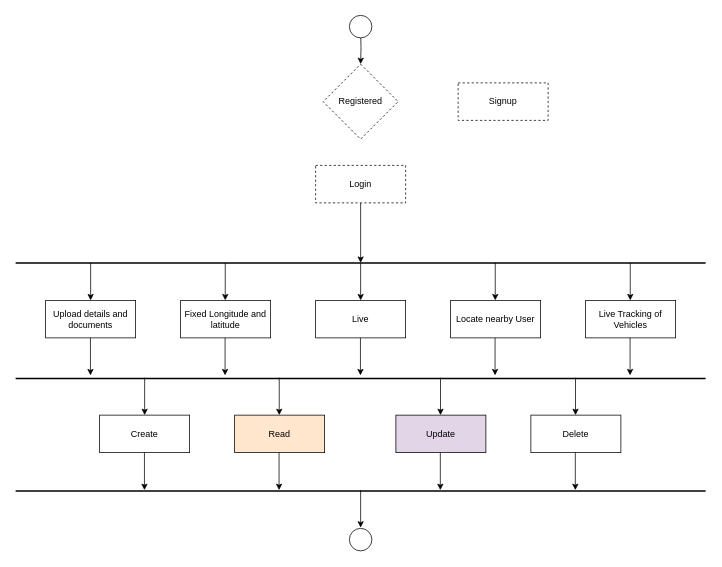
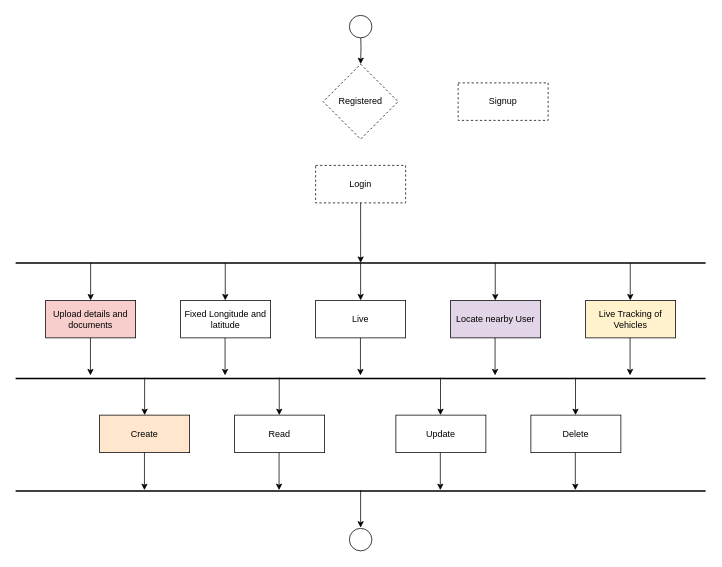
  <mxCell id="0" />
  <mxCell id="1" parent="0" />
  <mxCell id="2" value="" style="edgeStyle=orthogonalEdgeStyle;rounded=0;orthogonalLoop=1;jettySize=auto;html=1;" parent="1" target="3" edge="1"><mxGeometry relative="1" as="geometry"><mxPoint x="480" y="40" as="sourcePoint" /></mxGeometry></mxCell>
  <mxCell id="3" value="Registered" style="rhombus;whiteSpace=wrap;html=1;dashed=1;" parent="1" vertex="1"><mxGeometry x="430" y="85" width="100" height="100" as="geometry" /></mxCell>
  <mxCell id="4" value="Signup" style="rounded=0;whiteSpace=wrap;html=1;dashed=1;" parent="1" vertex="1"><mxGeometry x="610" y="110" width="120" height="50" as="geometry" /></mxCell>
  <mxCell id="5" value="" style="edgeStyle=orthogonalEdgeStyle;rounded=0;orthogonalLoop=1;jettySize=auto;html=1;" parent="1" source="6" edge="1"><mxGeometry relative="1" as="geometry"><mxPoint x="480" y="350" as="targetPoint" /></mxGeometry></mxCell>
  <mxCell id="6" value="Login" style="rounded=0;whiteSpace=wrap;html=1;dashed=1;" parent="1" vertex="1"><mxGeometry x="420" y="220" width="120" height="50" as="geometry" /></mxCell>
  <mxCell id="7" value="Fixed Longitude and latitude" style="rounded=0;whiteSpace=wrap;html=1;" parent="1" vertex="1"><mxGeometry x="240" y="400" width="120" height="50" as="geometry" /></mxCell>
  <mxCell id="8" value="Live" style="rounded=0;whiteSpace=wrap;html=1;" parent="1" vertex="1"><mxGeometry x="420" y="400" width="120" height="50" as="geometry" /></mxCell>
- <mxCell id="9" value="Upload details and documents" style="rounded=0;whiteSpace=wrap;html=1;" parent="1" vertex="1"><mxGeometry x="60" y="400" width="120" height="50" as="geometry" /></mxCell>
- <mxCell id="10" value="Live Tracking of Vehicles" style="rounded=0;whiteSpace=wrap;html=1;" parent="1" vertex="1"><mxGeometry x="780" y="400" width="120" height="50" as="geometry" /></mxCell>
- <mxCell id="11" value="Locate nearby User" style="rounded=0;whiteSpace=wrap;html=1;" parent="1" vertex="1"><mxGeometry x="600" y="400" width="120" height="50" as="geometry" /></mxCell>
+ <mxCell id="9" value="Upload details and documents" style="rounded=0;whiteSpace=wrap;html=1;fillColor=#f8cecc;" parent="1" vertex="1"><mxGeometry x="60" y="400" width="120" height="50" as="geometry" /></mxCell>
+ <mxCell id="10" value="Live Tracking of Vehicles" style="rounded=0;whiteSpace=wrap;html=1;fillColor=#fff2cc;" parent="1" vertex="1"><mxGeometry x="780" y="400" width="120" height="50" as="geometry" /></mxCell>
+ <mxCell id="11" value="Locate nearby User" style="rounded=0;whiteSpace=wrap;html=1;fillColor=#e1d5e7;" parent="1" vertex="1"><mxGeometry x="600" y="400" width="120" height="50" as="geometry" /></mxCell>
  <mxCell id="12" value="" style="ellipse;whiteSpace=wrap;html=1;aspect=fixed;" vertex="1" parent="1"><mxGeometry x="465" y="20" width="30" height="30" as="geometry" /></mxCell>
  <mxCell id="13" value="" style="endArrow=none;html=1;rounded=0;fontStyle=1;startSize=15;strokeColor=default;strokeWidth=2;" edge="1" parent="1"><mxGeometry width="50" height="50" relative="1" as="geometry"><mxPoint x="20" y="350" as="sourcePoint" /><mxPoint x="940" y="350" as="targetPoint" /></mxGeometry></mxCell>
  <mxCell id="14" value="" style="endArrow=none;html=1;rounded=0;fontStyle=1;startSize=15;strokeColor=default;strokeWidth=2;" edge="1" parent="1"><mxGeometry width="50" height="50" relative="1" as="geometry"><mxPoint x="20" y="504" as="sourcePoint" /><mxPoint x="940" y="504" as="targetPoint" /></mxGeometry></mxCell>
  <mxCell id="15" value="" style="endArrow=classic;html=1;rounded=0;" edge="1" parent="1" target="9"><mxGeometry width="50" height="50" relative="1" as="geometry"><mxPoint x="120" y="350" as="sourcePoint" /><mxPoint x="450" y="490" as="targetPoint" /></mxGeometry></mxCell>
  <mxCell id="16" value="" style="endArrow=classic;html=1;rounded=0;" edge="1" parent="1"><mxGeometry width="50" height="50" relative="1" as="geometry"><mxPoint x="299.5" y="350" as="sourcePoint" /><mxPoint x="299.5" y="400" as="targetPoint" /></mxGeometry></mxCell>
  <mxCell id="17" value="" style="endArrow=classic;html=1;rounded=0;" edge="1" parent="1"><mxGeometry width="50" height="50" relative="1" as="geometry"><mxPoint x="480" y="350" as="sourcePoint" /><mxPoint x="480" y="400" as="targetPoint" /></mxGeometry></mxCell>
  <mxCell id="18" value="" style="endArrow=classic;html=1;rounded=0;" edge="1" parent="1"><mxGeometry width="50" height="50" relative="1" as="geometry"><mxPoint x="659.5" y="350" as="sourcePoint" /><mxPoint x="659.5" y="400" as="targetPoint" /></mxGeometry></mxCell>
  <mxCell id="19" value="" style="endArrow=classic;html=1;rounded=0;" edge="1" parent="1"><mxGeometry width="50" height="50" relative="1" as="geometry"><mxPoint x="839.5" y="350" as="sourcePoint" /><mxPoint x="839.5" y="400" as="targetPoint" /></mxGeometry></mxCell>
  <mxCell id="20" value="" style="endArrow=classic;html=1;rounded=0;" edge="1" parent="1"><mxGeometry width="50" height="50" relative="1" as="geometry"><mxPoint x="119.75" y="450" as="sourcePoint" /><mxPoint x="119.75" y="500" as="targetPoint" /></mxGeometry></mxCell>
  <mxCell id="21" value="" style="endArrow=classic;html=1;rounded=0;" edge="1" parent="1"><mxGeometry width="50" height="50" relative="1" as="geometry"><mxPoint x="299.25" y="450" as="sourcePoint" /><mxPoint x="299.25" y="500" as="targetPoint" /></mxGeometry></mxCell>
  <mxCell id="22" value="" style="endArrow=classic;html=1;rounded=0;" edge="1" parent="1"><mxGeometry width="50" height="50" relative="1" as="geometry"><mxPoint x="479.75" y="450" as="sourcePoint" /><mxPoint x="479.75" y="500" as="targetPoint" /></mxGeometry></mxCell>
  <mxCell id="23" value="" style="endArrow=classic;html=1;rounded=0;" edge="1" parent="1"><mxGeometry width="50" height="50" relative="1" as="geometry"><mxPoint x="659.25" y="450" as="sourcePoint" /><mxPoint x="659.25" y="500" as="targetPoint" /></mxGeometry></mxCell>
  <mxCell id="24" value="" style="endArrow=classic;html=1;rounded=0;" edge="1" parent="1"><mxGeometry width="50" height="50" relative="1" as="geometry"><mxPoint x="839.25" y="450" as="sourcePoint" /><mxPoint x="839.25" y="500" as="targetPoint" /></mxGeometry></mxCell>
  <mxCell id="25" value="" style="endArrow=classic;html=1;rounded=0;" edge="1" parent="1"><mxGeometry width="50" height="50" relative="1" as="geometry"><mxPoint x="480" y="653" as="sourcePoint" /><mxPoint x="480" y="703" as="targetPoint" /></mxGeometry></mxCell>
  <mxCell id="26" value="" style="ellipse;whiteSpace=wrap;html=1;aspect=fixed;" vertex="1" parent="1"><mxGeometry x="465" y="704" width="30" height="30" as="geometry" /></mxCell>
- <mxCell id="27" value="Read" style="rounded=0;whiteSpace=wrap;html=1;fillColor=#ffe6cc;" vertex="1" parent="1"><mxGeometry x="312" y="553" width="120" height="50" as="geometry" /></mxCell>
- <mxCell id="28" value="Create" style="rounded=0;whiteSpace=wrap;html=1;" vertex="1" parent="1"><mxGeometry x="132" y="553" width="120" height="50" as="geometry" /></mxCell>
+ <mxCell id="27" value="Read" style="rounded=0;whiteSpace=wrap;html=1;" vertex="1" parent="1"><mxGeometry x="312" y="553" width="120" height="50" as="geometry" /></mxCell>
+ <mxCell id="28" value="Create" style="rounded=0;whiteSpace=wrap;html=1;fillColor=#ffe6cc;" vertex="1" parent="1"><mxGeometry x="132" y="553" width="120" height="50" as="geometry" /></mxCell>
  <mxCell id="29" value="Delete" style="rounded=0;whiteSpace=wrap;html=1;" vertex="1" parent="1"><mxGeometry x="707" y="553" width="120" height="50" as="geometry" /></mxCell>
- <mxCell id="30" value="Update" style="rounded=0;whiteSpace=wrap;html=1;fillColor=#e1d5e7;" vertex="1" parent="1"><mxGeometry x="527" y="553" width="120" height="50" as="geometry" /></mxCell>
+ <mxCell id="30" value="Update" style="rounded=0;whiteSpace=wrap;html=1;" vertex="1" parent="1"><mxGeometry x="527" y="553" width="120" height="50" as="geometry" /></mxCell>
  <mxCell id="31" value="" style="endArrow=none;html=1;rounded=0;fontStyle=1;startSize=15;strokeColor=default;strokeWidth=2;" edge="1" parent="1"><mxGeometry width="50" height="50" relative="1" as="geometry"><mxPoint x="20" y="654" as="sourcePoint" /><mxPoint x="940" y="654" as="targetPoint" /></mxGeometry></mxCell>
  <mxCell id="32" value="" style="endArrow=classic;html=1;rounded=0;" edge="1" parent="1" target="28"><mxGeometry width="50" height="50" relative="1" as="geometry"><mxPoint x="192" y="503" as="sourcePoint" /><mxPoint x="522" y="643" as="targetPoint" /></mxGeometry></mxCell>
  <mxCell id="33" value="" style="endArrow=classic;html=1;rounded=0;" edge="1" parent="1"><mxGeometry width="50" height="50" relative="1" as="geometry"><mxPoint x="371.5" y="503" as="sourcePoint" /><mxPoint x="371.5" y="553" as="targetPoint" /></mxGeometry></mxCell>
  <mxCell id="34" value="" style="endArrow=classic;html=1;rounded=0;" edge="1" parent="1"><mxGeometry width="50" height="50" relative="1" as="geometry"><mxPoint x="586.5" y="503" as="sourcePoint" /><mxPoint x="586.5" y="553" as="targetPoint" /></mxGeometry></mxCell>
  <mxCell id="35" value="" style="endArrow=classic;html=1;rounded=0;" edge="1" parent="1"><mxGeometry width="50" height="50" relative="1" as="geometry"><mxPoint x="766.5" y="503" as="sourcePoint" /><mxPoint x="766.5" y="553" as="targetPoint" /></mxGeometry></mxCell>
  <mxCell id="36" value="" style="endArrow=classic;html=1;rounded=0;" edge="1" parent="1"><mxGeometry width="50" height="50" relative="1" as="geometry"><mxPoint x="191.75" y="603" as="sourcePoint" /><mxPoint x="191.75" y="653" as="targetPoint" /></mxGeometry></mxCell>
  <mxCell id="37" value="" style="endArrow=classic;html=1;rounded=0;" edge="1" parent="1"><mxGeometry width="50" height="50" relative="1" as="geometry"><mxPoint x="371.25" y="603" as="sourcePoint" /><mxPoint x="371.25" y="653" as="targetPoint" /></mxGeometry></mxCell>
  <mxCell id="38" value="" style="endArrow=classic;html=1;rounded=0;" edge="1" parent="1"><mxGeometry width="50" height="50" relative="1" as="geometry"><mxPoint x="586.25" y="603" as="sourcePoint" /><mxPoint x="586.25" y="653" as="targetPoint" /></mxGeometry></mxCell>
  <mxCell id="39" value="" style="endArrow=classic;html=1;rounded=0;" edge="1" parent="1"><mxGeometry width="50" height="50" relative="1" as="geometry"><mxPoint x="766.25" y="603" as="sourcePoint" /><mxPoint x="766.25" y="653" as="targetPoint" /></mxGeometry></mxCell>
